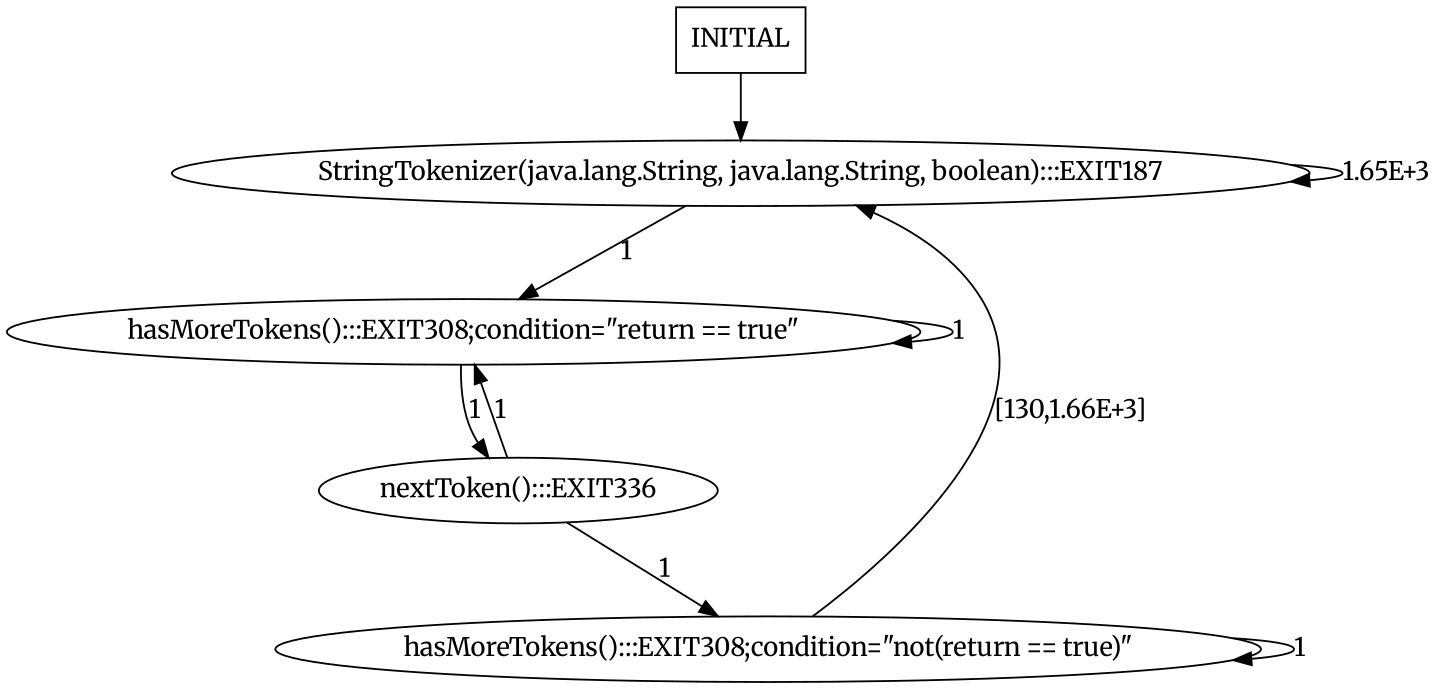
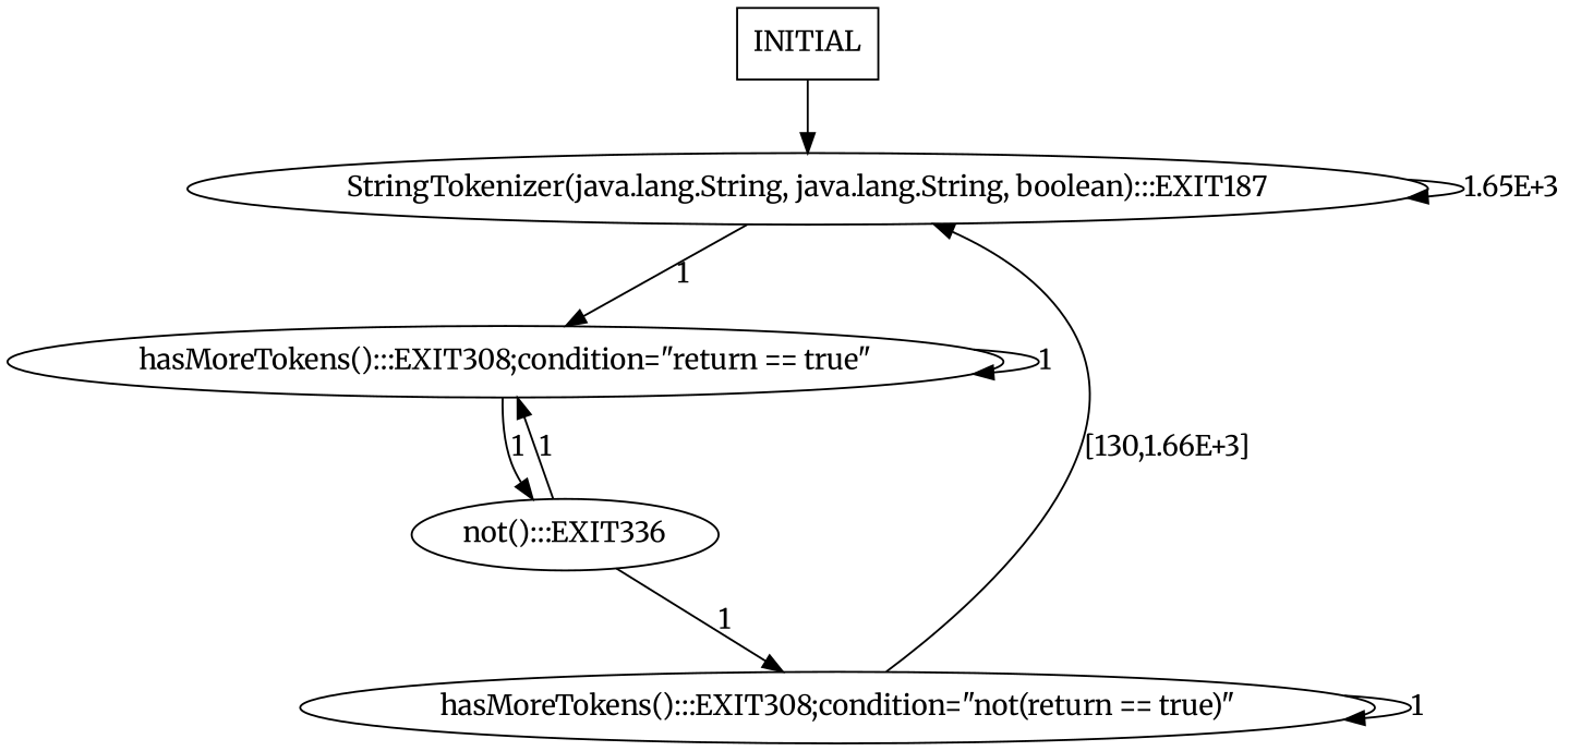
  digraph {
    fontname=Merriweather
    node [fontname=Merriweather]
    edge [fontname=Merriweather]
    n1 [label="StringTokenizer(java.lang.String, java.lang.String, boolean):::EXIT187"]
    n2 [label="hasMoreTokens():::EXIT308;condition=\"return == true\""]
-   n3 [label="nextToken():::EXIT336"]
+   n3 [label="not():::EXIT336"]
    n4 [label="hasMoreTokens():::EXIT308;condition=\"not(return == true)\""]
    n5 [label=INITIAL shape=box]
    n1 -> n1 [label="1.65E+3"]
    n1 -> n2 [label=1]
    n2 -> n2 [label=1]
    n2 -> n3 [label=1]
    n3 -> n2 [label=1]
    n3 -> n4 [label=1]
    n4 -> n1 [label="[130,1.66E+3]"]
    n4 -> n4 [label=1]
    n5 -> n1
  }
